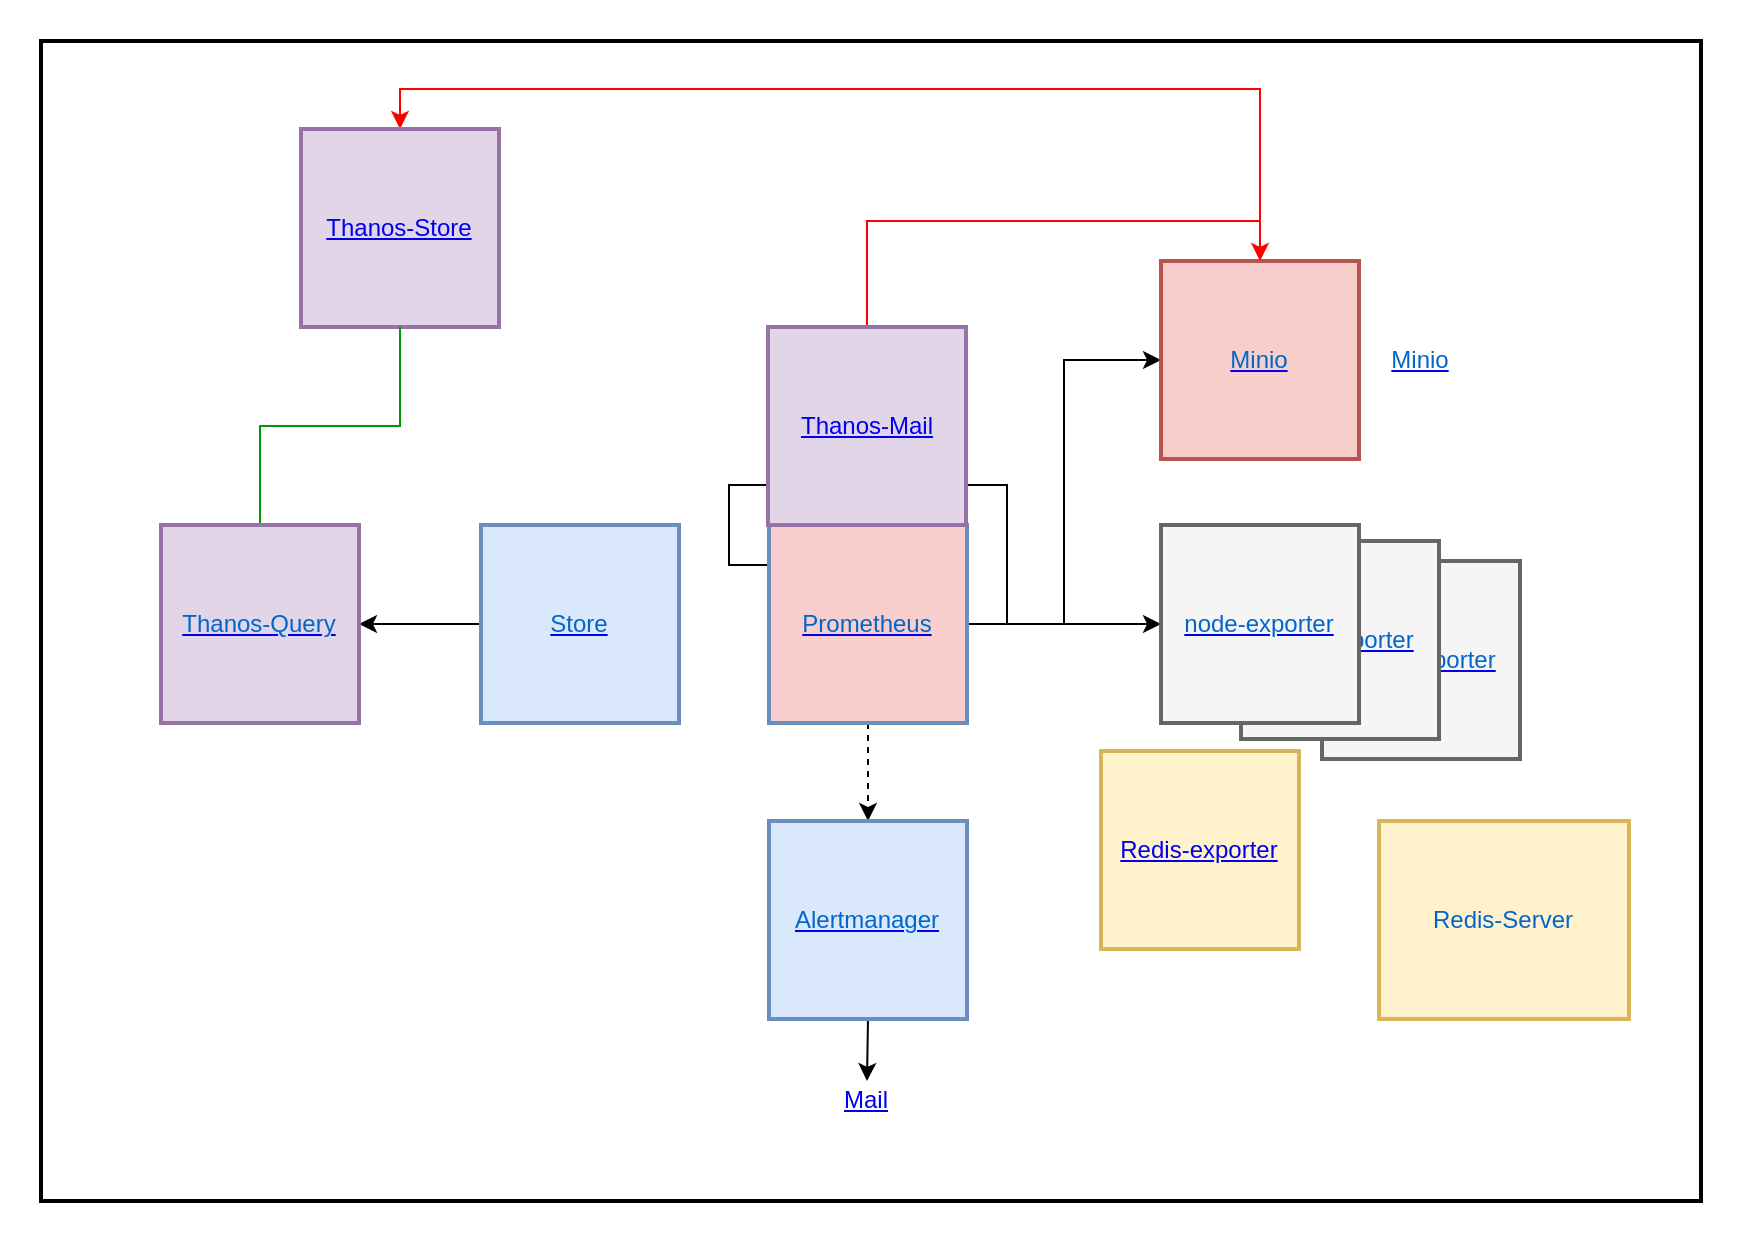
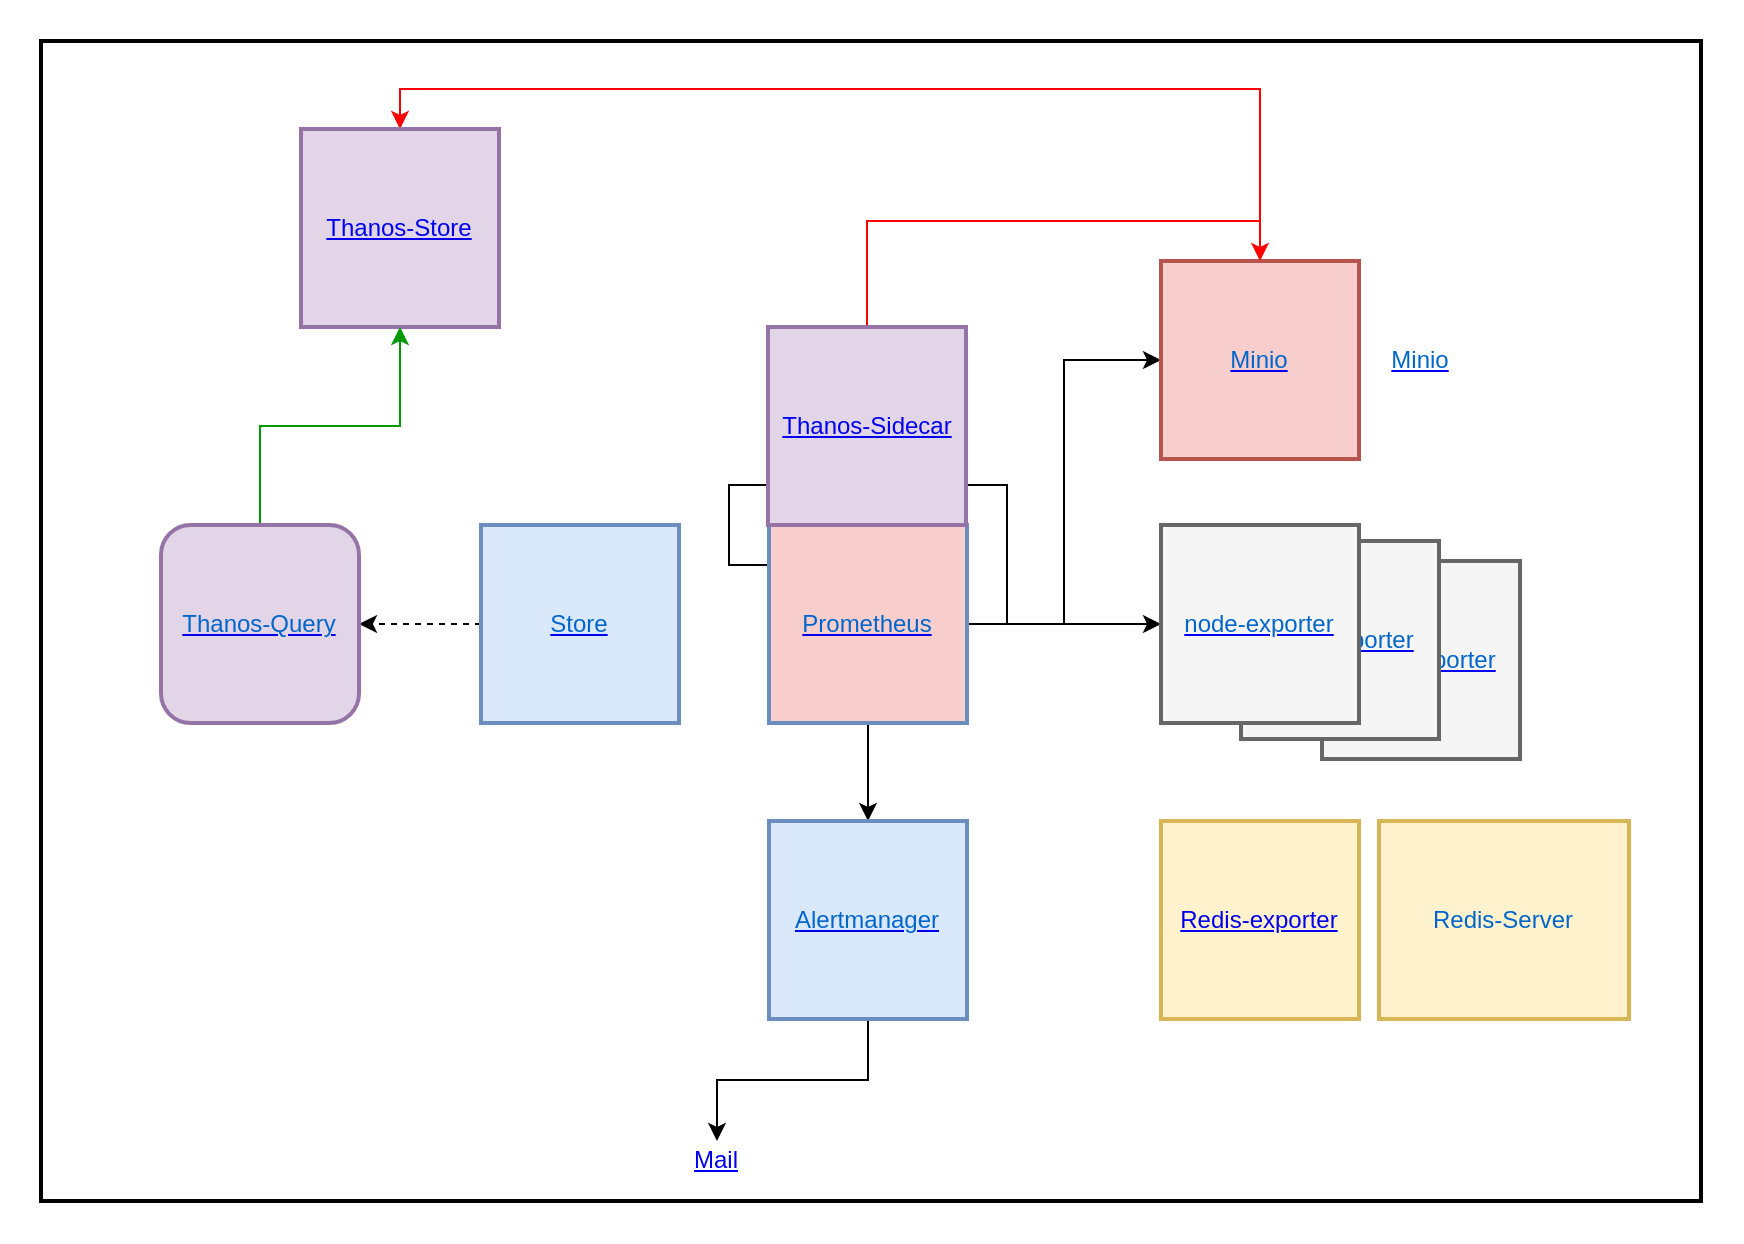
  <mxCell id="0" />
  <mxCell id="1" parent="0" />
  <mxCell id="2" value="&lt;a href=&quot;http://localhost:19100/metrics&quot;&gt;&lt;font color=&quot;#0066cc&quot;&gt;node-exporter&lt;/font&gt;&lt;/a&gt;" style="whiteSpace=wrap;html=1;aspect=fixed;strokeWidth=2;fillColor=#f5f5f5;strokeColor=#666666;fontColor=#333333;" vertex="1" parent="1"><mxGeometry x="660.5" y="280" width="99" height="99" as="geometry" /></mxCell>
  <mxCell id="3" value="&lt;a href=&quot;http://localhost:19100/metrics&quot;&gt;&lt;font color=&quot;#0066cc&quot;&gt;node-exporter&lt;/font&gt;&lt;/a&gt;" style="whiteSpace=wrap;html=1;aspect=fixed;strokeWidth=2;fillColor=#f5f5f5;strokeColor=#666666;fontColor=#333333;" vertex="1" parent="1"><mxGeometry x="620" y="270" width="99" height="99" as="geometry" /></mxCell>
  <mxCell id="4" value="" style="rounded=0;whiteSpace=wrap;html=1;strokeWidth=2;fontColor=#0066CC;fillColor=none;" vertex="1" parent="1"><mxGeometry width="830" height="580" as="geometry" x="20" y="20" /></mxCell>
  <mxCell id="5" style="edgeStyle=orthogonalEdgeStyle;rounded=0;orthogonalLoop=1;jettySize=auto;html=1;exitX=1;exitY=0.5;exitDx=0;exitDy=0;entryX=0;entryY=0.5;entryDx=0;entryDy=0;fontColor=#0066CC;" edge="1" parent="1" source="9" target="12"><mxGeometry relative="1" as="geometry" /></mxCell>
  <mxCell id="6" style="edgeStyle=orthogonalEdgeStyle;rounded=0;orthogonalLoop=1;jettySize=auto;html=1;exitX=1;exitY=0.5;exitDx=0;exitDy=0;entryX=0;entryY=0.5;entryDx=0;entryDy=0;fontColor=#0066CC;" edge="1" parent="1" source="9" target="14"><mxGeometry relative="1" as="geometry" /></mxCell>
  <mxCell id="7" style="edgeStyle=orthogonalEdgeStyle;rounded=0;orthogonalLoop=1;jettySize=auto;html=1;exitX=1;exitY=0.5;exitDx=0;exitDy=0;fontColor=#0066CC;" edge="1" parent="1" source="9" target="22"><mxGeometry relative="1" as="geometry" /></mxCell>
- <mxCell id="8" style="edgeStyle=orthogonalEdgeStyle;rounded=0;orthogonalLoop=1;jettySize=auto;html=1;exitX=0.5;exitY=1;exitDx=0;exitDy=0;entryX=0.5;entryY=0;entryDx=0;entryDy=0;fontColor=#0066CC;dashed=1;" edge="1" parent="1" source="9" target="19"><mxGeometry relative="1" as="geometry" /></mxCell>
+ <mxCell id="8" style="edgeStyle=orthogonalEdgeStyle;rounded=0;orthogonalLoop=1;jettySize=auto;html=1;exitX=0.5;exitY=1;exitDx=0;exitDy=0;entryX=0.5;entryY=0;entryDx=0;entryDy=0;fontColor=#0066CC;" edge="1" parent="1" source="9" target="19"><mxGeometry relative="1" as="geometry" /></mxCell>
  <mxCell id="9" value="&lt;a href=&quot;http://localhost:19090&quot;&gt;&lt;font color=&quot;#0066cc&quot;&gt;Prometheus&lt;/font&gt;&lt;/a&gt;" style="whiteSpace=wrap;html=1;aspect=fixed;strokeWidth=2;fillColor=#f8cecc;strokeColor=#6c8ebf;" vertex="1" parent="1"><mxGeometry x="384" y="262" width="99" height="99" as="geometry" /></mxCell>
- <mxCell id="10" style="edgeStyle=orthogonalEdgeStyle;rounded=0;orthogonalLoop=1;jettySize=auto;html=1;exitX=0;exitY=0.5;exitDx=0;exitDy=0;entryX=1;entryY=0.5;entryDx=0;entryDy=0;strokeColor=#000000;fontColor=#0066CC;" edge="1" parent="1" source="11" target="25"><mxGeometry relative="1" as="geometry" /></mxCell>
+ <mxCell id="10" style="edgeStyle=orthogonalEdgeStyle;rounded=0;orthogonalLoop=1;jettySize=auto;html=1;exitX=0;exitY=0.5;exitDx=0;exitDy=0;entryX=1;entryY=0.5;entryDx=0;entryDy=0;strokeColor=#000000;fontColor=#0066CC;dashed=1;" edge="1" parent="1" source="11" target="25"><mxGeometry relative="1" as="geometry" /></mxCell>
  <mxCell id="11" value="&lt;a href=&quot;http://localhost:13000&quot;&gt;&lt;font color=&quot;#0066cc&quot;&gt;Store&lt;/font&gt;&lt;/a&gt;" style="whiteSpace=wrap;html=1;aspect=fixed;strokeWidth=2;fillColor=#dae8fc;strokeColor=#6c8ebf;" vertex="1" parent="1"><mxGeometry x="240" y="262" width="99" height="99" as="geometry" /></mxCell>
  <mxCell id="12" value="&lt;a href=&quot;http://localhost:19100/metrics&quot;&gt;&lt;font color=&quot;#0066cc&quot;&gt;node-exporter&lt;/font&gt;&lt;/a&gt;" style="whiteSpace=wrap;html=1;aspect=fixed;strokeWidth=2;fillColor=#f5f5f5;strokeColor=#666666;fontColor=#333333;" vertex="1" parent="1"><mxGeometry x="580" y="262" width="99" height="99" as="geometry" /></mxCell>
  <mxCell id="13" style="edgeStyle=orthogonalEdgeStyle;rounded=0;orthogonalLoop=1;jettySize=auto;html=1;exitX=0.5;exitY=0;exitDx=0;exitDy=0;entryX=0.5;entryY=0;entryDx=0;entryDy=0;strokeColor=#FF0000;fontColor=#0066CC;" edge="1" parent="1" source="14" target="23"><mxGeometry relative="1" as="geometry" /></mxCell>
  <mxCell id="14" value="&lt;a href=&quot;http://localhost:19000/minio/prometheus/metrics&quot;&gt;&lt;font color=&quot;#0066cc&quot;&gt;Minio&lt;/font&gt;&lt;/a&gt;" style="whiteSpace=wrap;html=1;aspect=fixed;strokeWidth=2;fillColor=#f8cecc;strokeColor=#b85450;" vertex="1" parent="1"><mxGeometry x="580" y="130" width="99" height="99" as="geometry" /></mxCell>
  <mxCell id="15" value="&lt;a href=&quot;http://localhost:19000&quot;&gt;&lt;font color=&quot;#0066cc&quot;&gt;Minio&lt;/font&gt;&lt;/a&gt;" style="text;html=1;strokeColor=none;fillColor=none;align=center;verticalAlign=middle;whiteSpace=wrap;rounded=0;fontColor=#0066CC;" vertex="1" parent="1"><mxGeometry x="690" y="169.5" width="40" height="20" as="geometry" /></mxCell>
- <mxCell id="16" value="&lt;a href=&quot;http://localhost:19121/metrics&quot;&gt;Redis-exporter&lt;/a&gt;" style="whiteSpace=wrap;html=1;aspect=fixed;strokeWidth=2;fillColor=#fff2cc;strokeColor=#d6b656;" vertex="1" parent="1"><mxGeometry x="550" y="375" width="99" height="99" as="geometry" /></mxCell>
+ <mxCell id="16" value="&lt;a href=&quot;http://localhost:19121/metrics&quot;&gt;Redis-exporter&lt;/a&gt;" style="whiteSpace=wrap;html=1;aspect=fixed;strokeWidth=2;fillColor=#fff2cc;strokeColor=#d6b656;" vertex="1" parent="1"><mxGeometry x="580" y="410" width="99" height="99" as="geometry" /></mxCell>
  <mxCell id="17" value="&lt;font color=&quot;#0066cc&quot;&gt;Redis-Server&lt;/font&gt;" style="whiteSpace=wrap;html=1;aspect=fixed;strokeWidth=2;fillColor=#fff2cc;strokeColor=#d6b656;" vertex="1" parent="1"><mxGeometry x="689" y="410" width="125" height="99" as="geometry" /></mxCell>
  <mxCell id="18" style="edgeStyle=orthogonalEdgeStyle;rounded=0;orthogonalLoop=1;jettySize=auto;html=1;exitX=0.5;exitY=1;exitDx=0;exitDy=0;entryX=0.5;entryY=0;entryDx=0;entryDy=0;fontColor=#0066CC;" edge="1" parent="1" source="19" target="20"><mxGeometry relative="1" as="geometry" /></mxCell>
  <mxCell id="19" value="&lt;a href=&quot;http://localhost:19093&quot;&gt;&lt;font color=&quot;#0066cc&quot;&gt;Alertmanager&lt;/font&gt;&lt;/a&gt;" style="whiteSpace=wrap;html=1;aspect=fixed;strokeWidth=2;fillColor=#dae8fc;strokeColor=#6c8ebf;" vertex="1" parent="1"><mxGeometry x="384" y="410" width="99" height="99" as="geometry" /></mxCell>
- <mxCell id="20" value="&lt;a href=&quot;http://localhost:18025&quot;&gt;Mail&lt;/a&gt;" style="text;html=1;strokeColor=none;fillColor=none;align=center;verticalAlign=middle;whiteSpace=wrap;rounded=0;fontColor=#0066CC;" vertex="1" parent="1"><mxGeometry x="413" y="540" width="40" height="20" as="geometry" /></mxCell>
+ <mxCell id="20" value="&lt;a href=&quot;http://localhost:18025&quot;&gt;Mail&lt;/a&gt;" style="text;html=1;strokeColor=none;fillColor=none;align=center;verticalAlign=middle;whiteSpace=wrap;rounded=0;fontColor=#0066CC;" vertex="1" parent="1"><mxGeometry x="338" y="570" width="40" height="20" as="geometry" /></mxCell>
  <mxCell id="21" style="edgeStyle=orthogonalEdgeStyle;rounded=0;orthogonalLoop=1;jettySize=auto;html=1;exitX=0.5;exitY=0;exitDx=0;exitDy=0;entryX=0.5;entryY=0;entryDx=0;entryDy=0;fontColor=#0066CC;strokeColor=#FF0000;" edge="1" parent="1" source="22" target="14"><mxGeometry relative="1" as="geometry" /></mxCell>
- <mxCell id="22" value="&lt;font color=&quot;#0066cc&quot;&gt;&lt;a href=&quot;http://localhost:10902/metrics&quot;&gt;Thanos-Mail&lt;/a&gt;&lt;/font&gt;" style="whiteSpace=wrap;html=1;aspect=fixed;strokeWidth=2;fillColor=#e1d5e7;strokeColor=#9673a6;" vertex="1" parent="1"><mxGeometry x="383.5" y="163" width="99" height="99" as="geometry" /></mxCell>
+ <mxCell id="22" value="&lt;font color=&quot;#0066cc&quot;&gt;&lt;a href=&quot;http://localhost:10902/metrics&quot;&gt;Thanos-Sidecar&lt;/a&gt;&lt;/font&gt;" style="whiteSpace=wrap;html=1;aspect=fixed;strokeWidth=2;fillColor=#e1d5e7;strokeColor=#9673a6;" vertex="1" parent="1"><mxGeometry x="383.5" y="163" width="99" height="99" as="geometry" /></mxCell>
  <mxCell id="23" value="&lt;font color=&quot;#0066cc&quot;&gt;&lt;a href=&quot;http://localhost:12902/metrics&quot;&gt;Thanos-Store&lt;/a&gt;&lt;/font&gt;" style="whiteSpace=wrap;html=1;aspect=fixed;strokeWidth=2;fillColor=#e1d5e7;strokeColor=#9673a6;" vertex="1" parent="1"><mxGeometry x="150" y="64" width="99" height="99" as="geometry" /></mxCell>
- <mxCell id="24" style="edgeStyle=orthogonalEdgeStyle;rounded=0;orthogonalLoop=1;jettySize=auto;html=1;exitX=0.5;exitY=0;exitDx=0;exitDy=0;entryX=0.5;entryY=1;entryDx=0;entryDy=0;strokeColor=#009900;fontColor=#0066CC;endArrow=none;" edge="1" parent="1" source="25" target="23"><mxGeometry relative="1" as="geometry" /></mxCell>
- <mxCell id="25" value="&lt;a href=&quot;http://localhost:11902&quot;&gt;&lt;font color=&quot;#0066cc&quot;&gt;Thanos-Query&lt;/font&gt;&lt;/a&gt;" style="whiteSpace=wrap;html=1;aspect=fixed;strokeWidth=2;fillColor=#e1d5e7;strokeColor=#9673a6;" vertex="1" parent="1"><mxGeometry x="80" y="262" width="99" height="99" as="geometry" /></mxCell>
+ <mxCell id="24" style="edgeStyle=orthogonalEdgeStyle;rounded=0;orthogonalLoop=1;jettySize=auto;html=1;exitX=0.5;exitY=0;exitDx=0;exitDy=0;entryX=0.5;entryY=1;entryDx=0;entryDy=0;strokeColor=#009900;fontColor=#0066CC;" edge="1" parent="1" source="25" target="23"><mxGeometry relative="1" as="geometry" /></mxCell>
+ <mxCell id="25" value="&lt;a href=&quot;http://localhost:11902&quot;&gt;&lt;font color=&quot;#0066cc&quot;&gt;Thanos-Query&lt;/font&gt;&lt;/a&gt;" style="whiteSpace=wrap;html=1;aspect=fixed;strokeWidth=2;fillColor=#e1d5e7;strokeColor=#9673a6;rounded=1;" vertex="1" parent="1"><mxGeometry x="80" y="262" width="99" height="99" as="geometry" /></mxCell>
